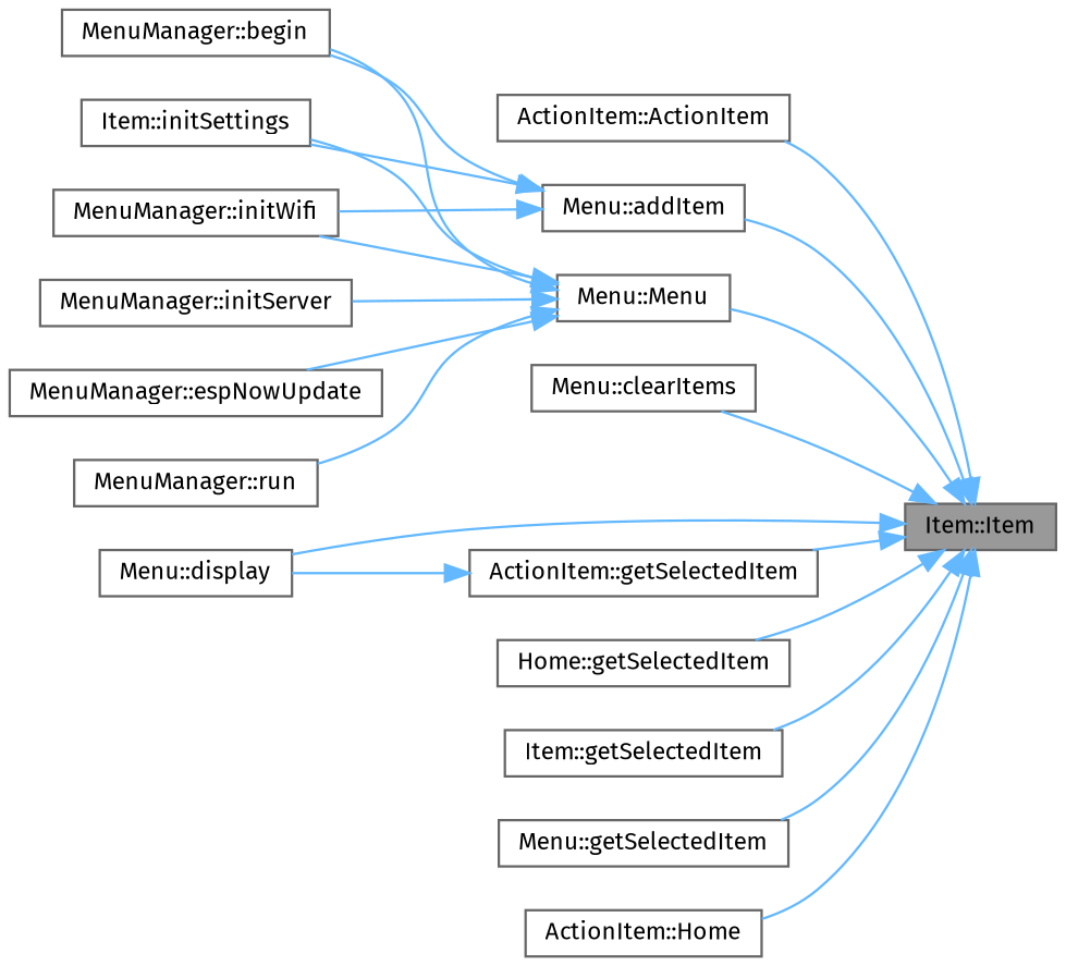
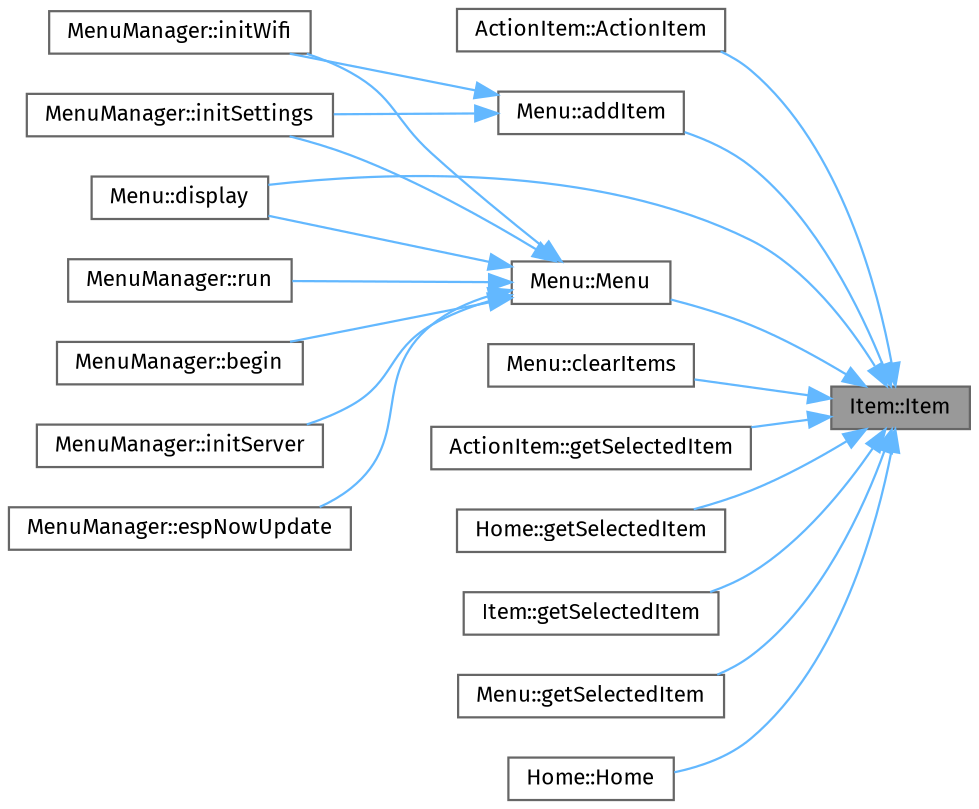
  digraph {
    fontname="Fira Sans"
    rankdir=RL
    node [color=grey40 fillcolor=white fontname="Fira Sans" fontsize=10 shape=box style=filled]
    edge [color=steelblue1 dir=back fontname="Fira Sans" fontsize=10 labelfontname=Helvetica labelfontsize=10 style=solid]
    n1 [color=gray40 fillcolor=grey60 fontcolor=black height=0.2 label="Item::Item" width=0.4]
    n2 [height=0.2 label="ActionItem::ActionItem" width=0.4]
    n3 [height=0.2 label="Menu::addItem" width=0.4]
    n4 [height=0.2 label="Menu::clearItems" width=0.4]
    n5 [height=0.2 label="Menu::display" width=0.4]
    n6 [height=0.2 label="ActionItem::getSelectedItem" width=0.4]
    n7 [height=0.2 label="Home::getSelectedItem" width=0.4]
    n8 [height=0.2 label="Item::getSelectedItem" width=0.4]
    n9 [height=0.2 label="Menu::getSelectedItem" width=0.4]
-   n10 [height=0.2 label="ActionItem::Home" width=0.4]
+   n10 [height=0.2 label="Home::Home" width=0.4]
    n11 [height=0.2 label="Menu::Menu" width=0.4]
    n12 [height=0.2 label="MenuManager::begin" width=0.4]
-   n13 [height=0.2 label="Item::initSettings" width=0.4]
+   n13 [height=0.2 label="MenuManager::initSettings" width=0.4]
    n14 [height=0.2 label="MenuManager::initWifi" width=0.4]
    n15 [height=0.2 label="MenuManager::initServer" width=0.4]
    n16 [height=0.2 label="MenuManager::espNowUpdate" width=0.4]
    n17 [height=0.2 label="MenuManager::run" width=0.4]
    n1 -> n2
    n1 -> n3
    n1 -> n4
    n1 -> n5
    n1 -> n6
    n1 -> n7
    n1 -> n8
    n1 -> n9
    n1 -> n10
    n1 -> n11
-   n3 -> n12
    n3 -> n13
    n3 -> n14
-   n6 -> n5
+   n11 -> n5
    n11 -> n12
    n11 -> n13
    n11 -> n14
    n11 -> n15
    n11 -> n16
    n11 -> n17
  }
